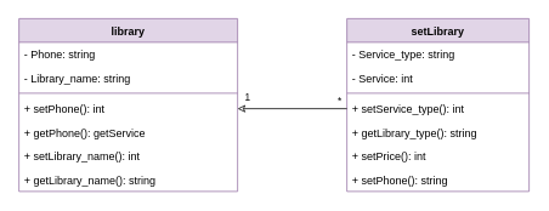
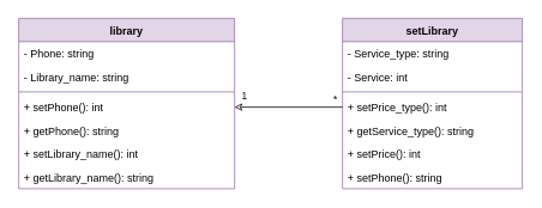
  <mxCell id="0" />
  <mxCell id="1" parent="0" />
  <mxCell id="2" value="setLibrary" style="swimlane;fontStyle=1;align=center;verticalAlign=top;childLayout=stackLayout;horizontal=1;startSize=26;horizontalStack=0;resizeParent=1;resizeParentMax=0;resizeLast=0;collapsible=1;marginBottom=0;whiteSpace=wrap;html=1;fillColor=#e1d5e7;strokeColor=#9673a6;gradientColor=none;swimlaneFillColor=default;" parent="1" vertex="1"><mxGeometry x="380" y="20" width="200" height="190" as="geometry" /></mxCell>
  <mxCell id="3" value="- Service_type: string" style="text;strokeColor=none;fillColor=none;align=left;verticalAlign=top;spacingLeft=4;spacingRight=4;overflow=hidden;rotatable=0;points=[[0,0.5],[1,0.5]];portConstraint=eastwest;" parent="2" vertex="1"><mxGeometry y="26" width="200" height="26" as="geometry" /></mxCell>
  <mxCell id="4" value="- Service: int" style="text;strokeColor=none;fillColor=none;align=left;verticalAlign=top;spacingLeft=4;spacingRight=4;overflow=hidden;rotatable=0;points=[[0,0.5],[1,0.5]];portConstraint=eastwest;" parent="2" vertex="1"><mxGeometry y="52" width="200" height="26" as="geometry" /></mxCell>
  <mxCell id="5" value="" style="line;strokeWidth=1;fillColor=none;align=left;verticalAlign=middle;spacingTop=-1;spacingLeft=3;spacingRight=3;rotatable=0;labelPosition=right;points=[];portConstraint=eastwest;strokeColor=inherit;" parent="2" vertex="1"><mxGeometry y="78" width="200" height="8" as="geometry" /></mxCell>
- <mxCell id="6" value="+ setService_type(): int" style="text;strokeColor=none;fillColor=none;align=left;verticalAlign=top;spacingLeft=4;spacingRight=4;overflow=hidden;rotatable=0;points=[[0,0.5],[1,0.5]];portConstraint=eastwest;" parent="2" vertex="1"><mxGeometry y="86" width="200" height="26" as="geometry" /></mxCell>
- <mxCell id="7" value="+ getLibrary_type(): string" style="text;strokeColor=none;fillColor=none;align=left;verticalAlign=top;spacingLeft=4;spacingRight=4;overflow=hidden;rotatable=0;points=[[0,0.5],[1,0.5]];portConstraint=eastwest;" parent="2" vertex="1"><mxGeometry y="112" width="200" height="26" as="geometry" /></mxCell>
+ <mxCell id="6" value="+ setPrice_type(): int" style="text;strokeColor=none;fillColor=none;align=left;verticalAlign=top;spacingLeft=4;spacingRight=4;overflow=hidden;rotatable=0;points=[[0,0.5],[1,0.5]];portConstraint=eastwest;" parent="2" vertex="1"><mxGeometry y="86" width="200" height="26" as="geometry" /></mxCell>
+ <mxCell id="7" value="+ getService_type(): string" style="text;strokeColor=none;fillColor=none;align=left;verticalAlign=top;spacingLeft=4;spacingRight=4;overflow=hidden;rotatable=0;points=[[0,0.5],[1,0.5]];portConstraint=eastwest;" parent="2" vertex="1"><mxGeometry y="112" width="200" height="26" as="geometry" /></mxCell>
  <mxCell id="8" value="+ setPrice(): int" style="text;strokeColor=none;fillColor=none;align=left;verticalAlign=top;spacingLeft=4;spacingRight=4;overflow=hidden;rotatable=0;points=[[0,0.5],[1,0.5]];portConstraint=eastwest;" parent="2" vertex="1"><mxGeometry y="138" width="200" height="26" as="geometry" /></mxCell>
  <mxCell id="9" value="+ setPhone(): string" style="text;strokeColor=none;fillColor=none;align=left;verticalAlign=top;spacingLeft=4;spacingRight=4;overflow=hidden;rotatable=0;points=[[0,0.5],[1,0.5]];portConstraint=eastwest;" parent="2" vertex="1"><mxGeometry y="164" width="200" height="26" as="geometry" /></mxCell>
  <mxCell id="10" value="library" style="swimlane;fontStyle=1;childLayout=stackLayout;horizontal=1;startSize=26;fillColor=#e1d5e7;horizontalStack=0;resizeParent=1;resizeParentMax=0;resizeLast=0;collapsible=1;marginBottom=0;strokeColor=#9673a6;gradientColor=none;swimlaneFillColor=default;" parent="1" vertex="1"><mxGeometry x="20" y="20" width="240" height="190" as="geometry" /></mxCell>
  <mxCell id="11" value="- Phone: string" style="text;strokeColor=none;fillColor=none;align=left;verticalAlign=top;spacingLeft=4;spacingRight=4;overflow=hidden;rotatable=0;points=[[0,0.5],[1,0.5]];portConstraint=eastwest;" parent="10" vertex="1"><mxGeometry y="26" width="240" height="26" as="geometry" /></mxCell>
  <mxCell id="12" value="- Library_name: string" style="text;strokeColor=none;fillColor=none;align=left;verticalAlign=top;spacingLeft=4;spacingRight=4;overflow=hidden;rotatable=0;points=[[0,0.5],[1,0.5]];portConstraint=eastwest;" parent="10" vertex="1"><mxGeometry y="52" width="240" height="26" as="geometry" /></mxCell>
  <mxCell id="13" value="" style="line;strokeWidth=1;fillColor=none;align=left;verticalAlign=middle;spacingTop=-1;spacingLeft=3;spacingRight=3;rotatable=0;labelPosition=right;points=[];portConstraint=eastwest;strokeColor=inherit;" parent="10" vertex="1"><mxGeometry y="78" width="240" height="8" as="geometry" /></mxCell>
  <mxCell id="14" value="+ setPhone(): int" style="text;strokeColor=none;fillColor=none;align=left;verticalAlign=top;spacingLeft=4;spacingRight=4;overflow=hidden;rotatable=0;points=[[0,0.5],[1,0.5]];portConstraint=eastwest;" parent="10" vertex="1"><mxGeometry y="86" width="240" height="26" as="geometry" /></mxCell>
- <mxCell id="15" value="+ getPhone(): getService" style="text;strokeColor=none;fillColor=none;align=left;verticalAlign=top;spacingLeft=4;spacingRight=4;overflow=hidden;rotatable=0;points=[[0,0.5],[1,0.5]];portConstraint=eastwest;" parent="10" vertex="1"><mxGeometry y="112" width="240" height="26" as="geometry" /></mxCell>
+ <mxCell id="15" value="+ getPhone(): string" style="text;strokeColor=none;fillColor=none;align=left;verticalAlign=top;spacingLeft=4;spacingRight=4;overflow=hidden;rotatable=0;points=[[0,0.5],[1,0.5]];portConstraint=eastwest;" parent="10" vertex="1"><mxGeometry y="112" width="240" height="26" as="geometry" /></mxCell>
  <mxCell id="16" value="+ setLibrary_name(): int" style="text;strokeColor=none;fillColor=none;align=left;verticalAlign=top;spacingLeft=4;spacingRight=4;overflow=hidden;rotatable=0;points=[[0,0.5],[1,0.5]];portConstraint=eastwest;" parent="10" vertex="1"><mxGeometry y="138" width="240" height="26" as="geometry" /></mxCell>
  <mxCell id="17" value="+ getLibrary_name(): string" style="text;strokeColor=none;fillColor=none;align=left;verticalAlign=top;spacingLeft=4;spacingRight=4;overflow=hidden;rotatable=0;points=[[0,0.5],[1,0.5]];portConstraint=eastwest;" parent="10" vertex="1"><mxGeometry y="164" width="240" height="26" as="geometry" /></mxCell>
  <mxCell id="18" style="edgeStyle=orthogonalEdgeStyle;rounded=0;orthogonalLoop=1;jettySize=auto;html=1;entryX=1;entryY=0.5;entryDx=0;entryDy=0;endArrow=classic;endFill=0;targetPerimeterSpacing=0;flowAnimation=0;ignoreEdge=0;endSize=6;spacingLeft=0;labelPosition=left;verticalLabelPosition=top;align=right;verticalAlign=bottom;" parent="1" source="6" target="14" edge="1"><mxGeometry relative="1" as="geometry" /></mxCell>
  <mxCell id="19" value="1" style="edgeLabel;html=1;align=center;verticalAlign=middle;resizable=0;points=[];" parent="18" connectable="0" vertex="1"><mxGeometry x="-0.25" y="-2" relative="1" as="geometry"><mxPoint x="-65" y="-11" as="offset" /></mxGeometry></mxCell>
  <mxCell id="20" value="*" style="edgeLabel;html=1;align=center;verticalAlign=middle;resizable=0;points=[];" parent="18" connectable="0" vertex="1"><mxGeometry x="-0.26" relative="1" as="geometry"><mxPoint x="35" y="-9" as="offset" /></mxGeometry></mxCell>
